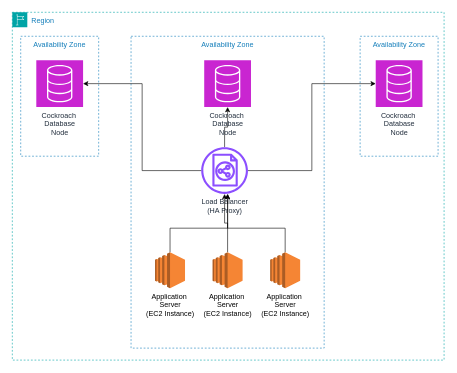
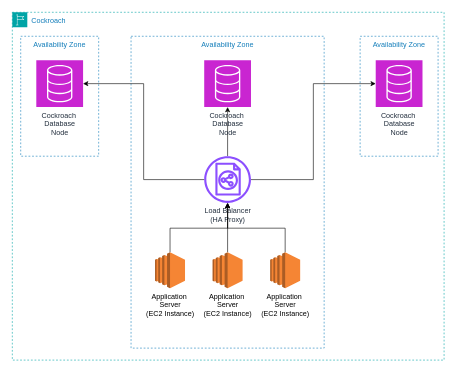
  <mxCell id="0" />
  <mxCell id="1" parent="0" />
  <mxCell id="2" value="Availability Zone" style="fillColor=none;strokeColor=#147EBA;dashed=1;verticalAlign=top;fontStyle=0;fontColor=#147EBA;whiteSpace=wrap;html=1;" vertex="1" parent="1"><mxGeometry x="34" y="60" width="130" height="200" as="geometry" /></mxCell>
  <mxCell id="3" value="Availability Zone" style="fillColor=none;strokeColor=#147EBA;dashed=1;verticalAlign=top;fontStyle=0;fontColor=#147EBA;whiteSpace=wrap;html=1;" vertex="1" parent="1"><mxGeometry x="218" y="60" width="322" height="520" as="geometry" /></mxCell>
  <mxCell id="4" value="Availability Zone" style="fillColor=none;strokeColor=#147EBA;dashed=1;verticalAlign=top;fontStyle=0;fontColor=#147EBA;whiteSpace=wrap;html=1;" vertex="1" parent="1"><mxGeometry x="600" y="60" width="130" height="200" as="geometry" /></mxCell>
  <mxCell id="5" value="Cockroach&amp;nbsp;&lt;div&gt;Database&lt;/div&gt;&lt;div&gt;Node&lt;/div&gt;" style="sketch=0;points=[[0,0,0],[0.25,0,0],[0.5,0,0],[0.75,0,0],[1,0,0],[0,1,0],[0.25,1,0],[0.5,1,0],[0.75,1,0],[1,1,0],[0,0.25,0],[0,0.5,0],[0,0.75,0],[1,0.25,0],[1,0.5,0],[1,0.75,0]];outlineConnect=0;fontColor=#232F3E;fillColor=#C925D1;strokeColor=#ffffff;dashed=0;verticalLabelPosition=bottom;verticalAlign=top;align=center;html=1;fontSize=12;fontStyle=0;aspect=fixed;shape=mxgraph.aws4.resourceIcon;resIcon=mxgraph.aws4.database;" vertex="1" parent="1"><mxGeometry x="626" y="100" width="78" height="78" as="geometry" /></mxCell>
  <mxCell id="6" style="edgeStyle=orthogonalEdgeStyle;rounded=0;orthogonalLoop=1;jettySize=auto;html=1;" edge="1" parent="1" source="7" target="11"><mxGeometry relative="1" as="geometry" /></mxCell>
- <mxCell id="7" value="Load Balancer&lt;div&gt;(HA Proxy)&lt;/div&gt;" style="sketch=0;outlineConnect=0;fontColor=#232F3E;gradientColor=none;fillColor=#8C4FFF;strokeColor=none;dashed=0;verticalLabelPosition=bottom;verticalAlign=top;align=center;html=1;fontSize=12;fontStyle=0;aspect=fixed;pointerEvents=1;shape=mxgraph.aws4.classic_load_balancer;" vertex="1" parent="1"><mxGeometry x="335" y="245" width="78" height="78" as="geometry" /></mxCell>
+ <mxCell id="7" value="Load Balancer&lt;div&gt;(HA Proxy)&lt;/div&gt;" style="sketch=0;outlineConnect=0;fontColor=#232F3E;gradientColor=none;fillColor=#8C4FFF;strokeColor=none;dashed=0;verticalLabelPosition=bottom;verticalAlign=top;align=center;html=1;fontSize=12;fontStyle=0;aspect=fixed;pointerEvents=1;shape=mxgraph.aws4.classic_load_balancer;" vertex="1" parent="1"><mxGeometry x="340" y="260" width="78" height="78" as="geometry" /></mxCell>
  <mxCell id="8" style="edgeStyle=orthogonalEdgeStyle;rounded=0;orthogonalLoop=1;jettySize=auto;html=1;" edge="1" parent="1" source="9" target="7"><mxGeometry relative="1" as="geometry" /></mxCell>
  <mxCell id="9" value="Application&amp;nbsp;&lt;div&gt;Server&lt;div&gt;(EC2 Instance)&lt;/div&gt;&lt;/div&gt;" style="outlineConnect=0;dashed=0;verticalLabelPosition=bottom;verticalAlign=top;align=center;html=1;shape=mxgraph.aws3.ec2;fillColor=#F58534;gradientColor=none;" vertex="1" parent="1"><mxGeometry x="354" y="420" width="50" height="60" as="geometry" /></mxCell>
  <mxCell id="10" value="Cockroach&amp;nbsp;&lt;div&gt;Database&lt;/div&gt;&lt;div&gt;Node&lt;/div&gt;" style="sketch=0;points=[[0,0,0],[0.25,0,0],[0.5,0,0],[0.75,0,0],[1,0,0],[0,1,0],[0.25,1,0],[0.5,1,0],[0.75,1,0],[1,1,0],[0,0.25,0],[0,0.5,0],[0,0.75,0],[1,0.25,0],[1,0.5,0],[1,0.75,0]];outlineConnect=0;fontColor=#232F3E;fillColor=#C925D1;strokeColor=#ffffff;dashed=0;verticalLabelPosition=bottom;verticalAlign=top;align=center;html=1;fontSize=12;fontStyle=0;aspect=fixed;shape=mxgraph.aws4.resourceIcon;resIcon=mxgraph.aws4.database;" vertex="1" parent="1"><mxGeometry x="60" y="100" width="78" height="78" as="geometry" /></mxCell>
  <mxCell id="11" value="Cockroach&amp;nbsp;&lt;div&gt;Database&lt;/div&gt;&lt;div&gt;Node&lt;/div&gt;" style="sketch=0;points=[[0,0,0],[0.25,0,0],[0.5,0,0],[0.75,0,0],[1,0,0],[0,1,0],[0.25,1,0],[0.5,1,0],[0.75,1,0],[1,1,0],[0,0.25,0],[0,0.5,0],[0,0.75,0],[1,0.25,0],[1,0.5,0],[1,0.75,0]];outlineConnect=0;fontColor=#232F3E;fillColor=#C925D1;strokeColor=#ffffff;dashed=0;verticalLabelPosition=bottom;verticalAlign=top;align=center;html=1;fontSize=12;fontStyle=0;aspect=fixed;shape=mxgraph.aws4.resourceIcon;resIcon=mxgraph.aws4.database;" vertex="1" parent="1"><mxGeometry x="340" y="100" width="78" height="78" as="geometry" /></mxCell>
  <mxCell id="12" style="edgeStyle=orthogonalEdgeStyle;rounded=0;orthogonalLoop=1;jettySize=auto;html=1;" edge="1" parent="1" source="13" target="7"><mxGeometry relative="1" as="geometry"><Array as="points"><mxPoint x="283" y="380" /><mxPoint x="379" y="380" /></Array></mxGeometry></mxCell>
  <mxCell id="13" value="Application&amp;nbsp;&lt;div&gt;Server&lt;div&gt;(EC2 Instance)&lt;/div&gt;&lt;/div&gt;" style="outlineConnect=0;dashed=0;verticalLabelPosition=bottom;verticalAlign=top;align=center;html=1;shape=mxgraph.aws3.ec2;fillColor=#F58534;gradientColor=none;" vertex="1" parent="1"><mxGeometry x="258" y="420" width="50" height="60" as="geometry" /></mxCell>
  <mxCell id="14" style="edgeStyle=orthogonalEdgeStyle;rounded=0;orthogonalLoop=1;jettySize=auto;html=1;" edge="1" parent="1" source="15" target="7"><mxGeometry relative="1" as="geometry"><Array as="points"><mxPoint x="475" y="380" /><mxPoint x="379" y="380" /></Array></mxGeometry></mxCell>
  <mxCell id="15" value="Application&amp;nbsp;&lt;div&gt;Server&lt;div&gt;(EC2 Instance)&lt;/div&gt;&lt;/div&gt;" style="outlineConnect=0;dashed=0;verticalLabelPosition=bottom;verticalAlign=top;align=center;html=1;shape=mxgraph.aws3.ec2;fillColor=#F58534;gradientColor=none;" vertex="1" parent="1"><mxGeometry x="450" y="420" width="50" height="60" as="geometry" /></mxCell>
  <mxCell id="16" style="edgeStyle=orthogonalEdgeStyle;rounded=0;orthogonalLoop=1;jettySize=auto;html=1;entryX=0;entryY=0.5;entryDx=0;entryDy=0;entryPerimeter=0;" edge="1" parent="1" source="7" target="5"><mxGeometry relative="1" as="geometry" /></mxCell>
  <mxCell id="17" style="edgeStyle=orthogonalEdgeStyle;rounded=0;orthogonalLoop=1;jettySize=auto;html=1;entryX=1;entryY=0.5;entryDx=0;entryDy=0;entryPerimeter=0;" edge="1" parent="1" source="7" target="10"><mxGeometry relative="1" as="geometry" /></mxCell>
- <mxCell id="18" value="Region" style="points=[[0,0],[0.25,0],[0.5,0],[0.75,0],[1,0],[1,0.25],[1,0.5],[1,0.75],[1,1],[0.75,1],[0.5,1],[0.25,1],[0,1],[0,0.75],[0,0.5],[0,0.25]];outlineConnect=0;gradientColor=none;html=1;whiteSpace=wrap;fontSize=12;fontStyle=0;container=1;pointerEvents=0;collapsible=0;recursiveResize=0;shape=mxgraph.aws4.group;grIcon=mxgraph.aws4.group_region;strokeColor=#00A4A6;fillColor=none;verticalAlign=top;align=left;spacingLeft=30;fontColor=#147EBA;dashed=1;" vertex="1" parent="1"><mxGeometry x="20" y="20" width="720" height="580" as="geometry" /></mxCell>
+ <mxCell id="18" value="Cockroach" style="points=[[0,0],[0.25,0],[0.5,0],[0.75,0],[1,0],[1,0.25],[1,0.5],[1,0.75],[1,1],[0.75,1],[0.5,1],[0.25,1],[0,1],[0,0.75],[0,0.5],[0,0.25]];outlineConnect=0;gradientColor=none;html=1;whiteSpace=wrap;fontSize=12;fontStyle=0;container=1;pointerEvents=0;collapsible=0;recursiveResize=0;shape=mxgraph.aws4.group;grIcon=mxgraph.aws4.group_region;strokeColor=#00A4A6;fillColor=none;verticalAlign=top;align=left;spacingLeft=30;fontColor=#147EBA;dashed=1;" vertex="1" parent="1"><mxGeometry x="20" y="20" width="720" height="580" as="geometry" /></mxCell>
